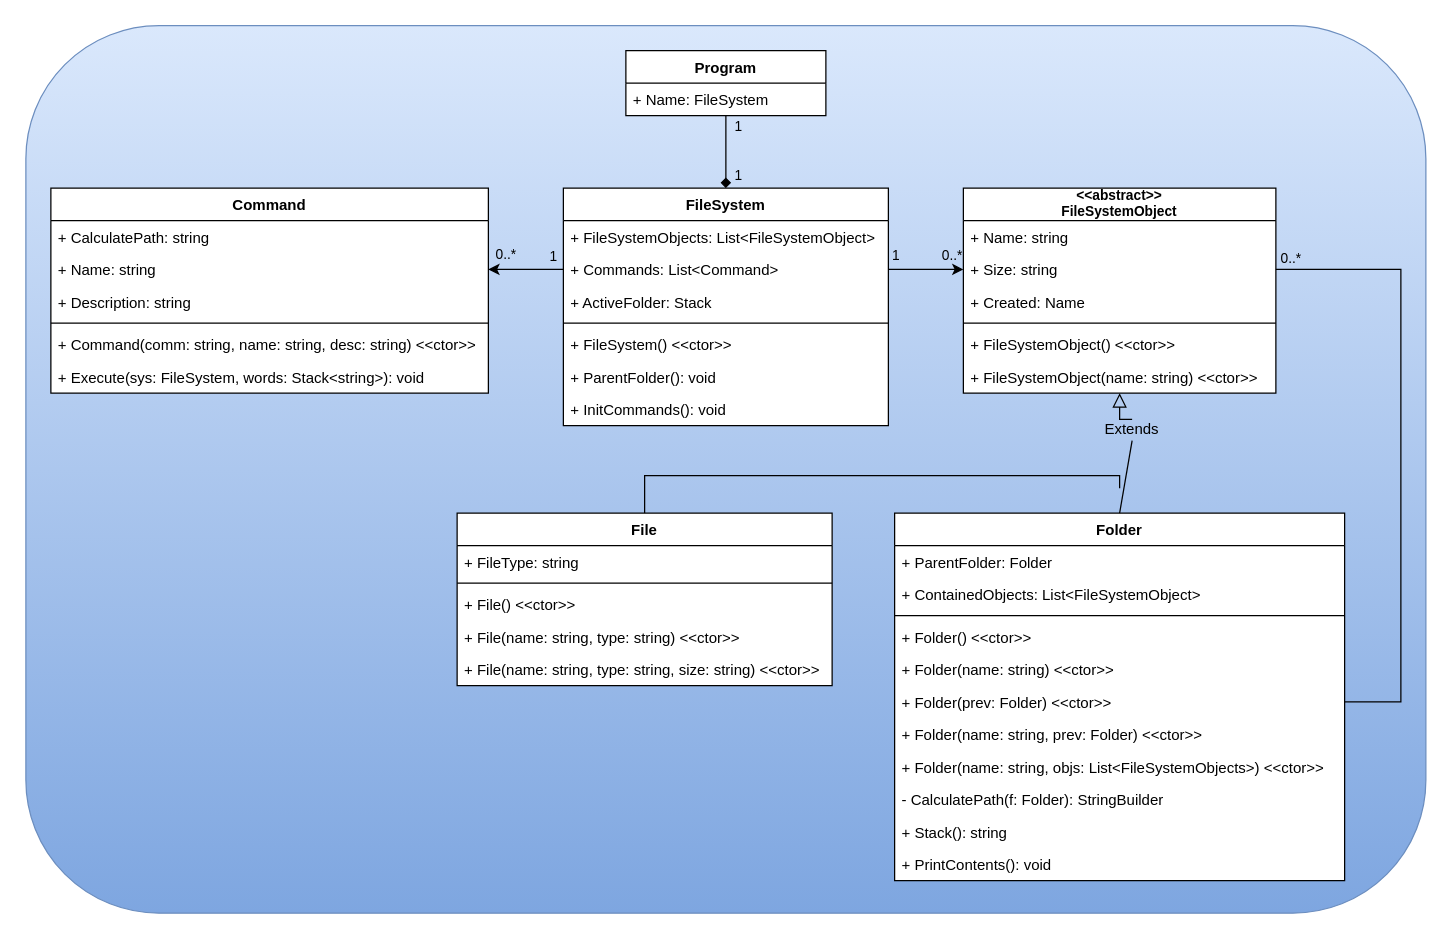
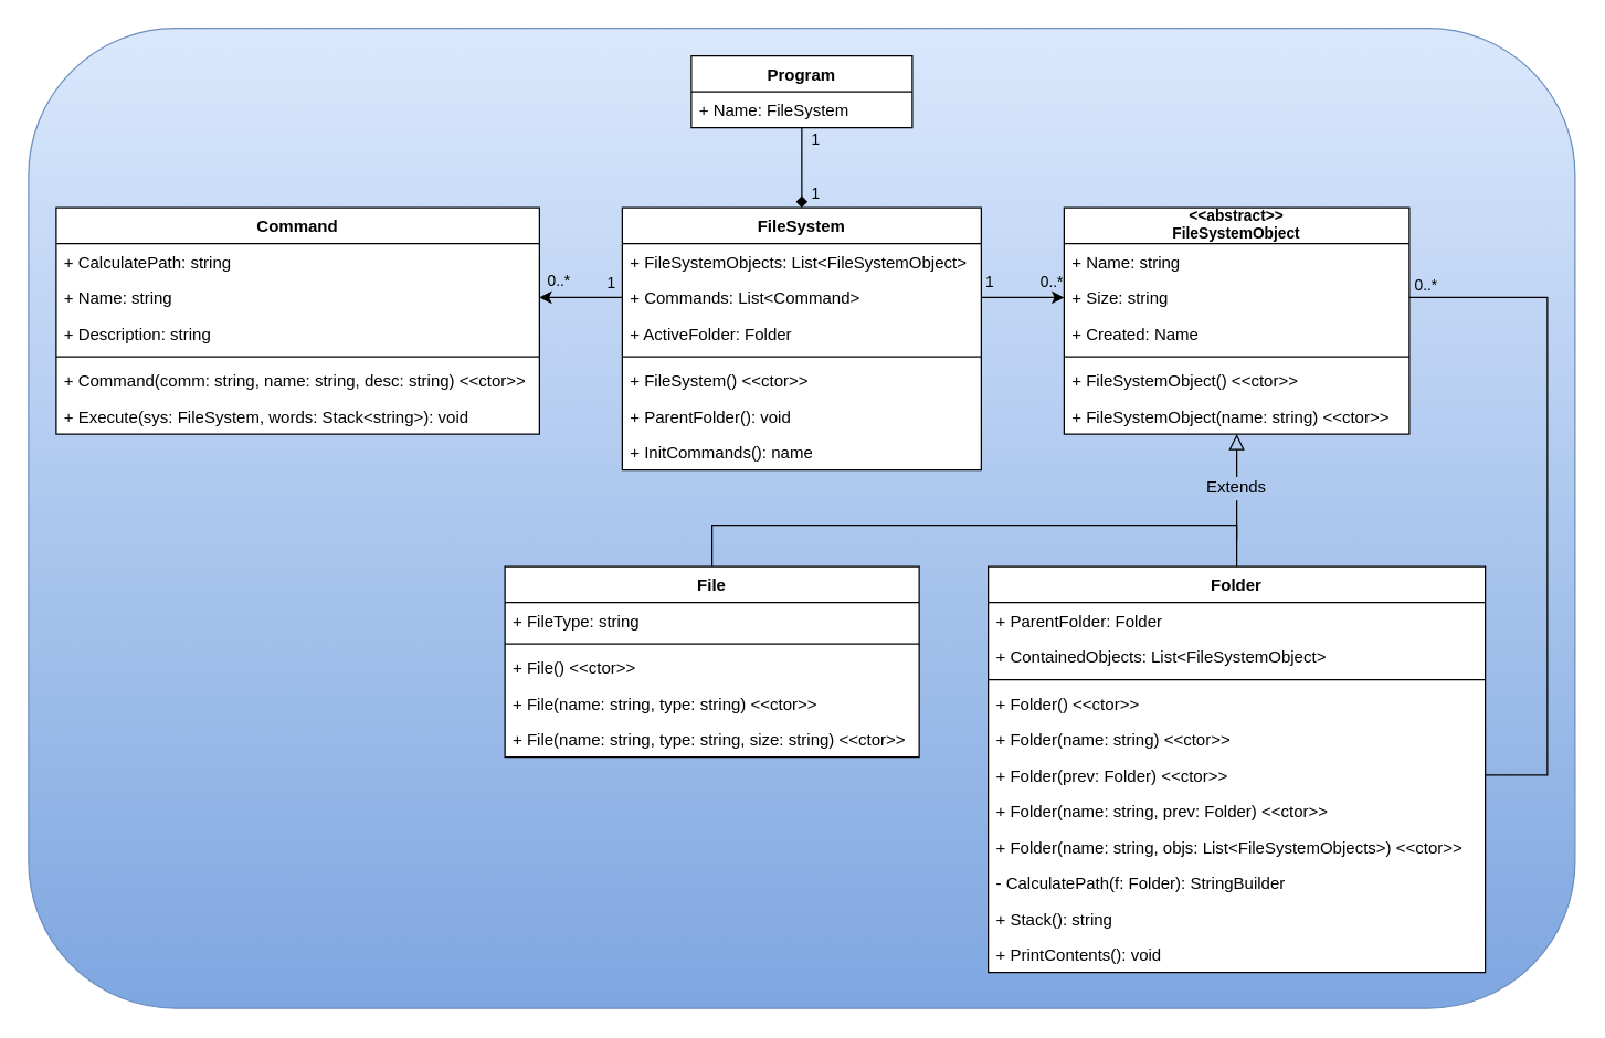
  <mxCell id="0" />
  <mxCell id="1" parent="0" />
  <mxCell id="2" value="" style="rounded=1;whiteSpace=wrap;html=1;labelBackgroundColor=none;strokeWidth=1;fillColor=#dae8fc;strokeColor=#6c8ebf;gradientColor=#7ea6e0;" vertex="1" parent="1"><mxGeometry x="20" y="20" width="1120" height="710" as="geometry" /></mxCell>
  <mxCell id="3" value="" style="rounded=0;whiteSpace=wrap;html=1;labelBackgroundColor=none;strokeWidth=1;fillColor=#ffffff;gradientColor=none;strokeColor=none;" vertex="1" parent="1"><mxGeometry x="40" y="150" width="350" height="164" as="geometry" /></mxCell>
  <mxCell id="4" value="" style="rounded=0;whiteSpace=wrap;html=1;labelBackgroundColor=none;strokeWidth=1;fillColor=#ffffff;gradientColor=none;strokeColor=none;" vertex="1" parent="1"><mxGeometry x="365" y="410" width="300" height="138" as="geometry" /></mxCell>
  <mxCell id="5" value="" style="rounded=0;whiteSpace=wrap;html=1;labelBackgroundColor=none;strokeWidth=1;fillColor=#ffffff;gradientColor=none;strokeColor=none;" vertex="1" parent="1"><mxGeometry x="715" y="410" width="360" height="294" as="geometry" /></mxCell>
  <mxCell id="6" value="" style="rounded=0;whiteSpace=wrap;html=1;labelBackgroundColor=none;strokeWidth=1;fillColor=#ffffff;gradientColor=none;strokeColor=none;" vertex="1" parent="1"><mxGeometry x="770" y="150" width="250" height="164" as="geometry" /></mxCell>
  <mxCell id="7" value="" style="rounded=0;whiteSpace=wrap;html=1;labelBackgroundColor=none;strokeWidth=1;fillColor=#ffffff;gradientColor=none;strokeColor=none;" vertex="1" parent="1"><mxGeometry x="450" y="150" width="260" height="190" as="geometry" /></mxCell>
  <mxCell id="8" style="edgeStyle=orthogonalEdgeStyle;rounded=0;orthogonalLoop=1;jettySize=auto;html=1;exitX=1;exitY=0.5;exitDx=0;exitDy=0;entryX=0;entryY=0.5;entryDx=0;entryDy=0;" parent="1" source="13" target="34" edge="1"><mxGeometry relative="1" as="geometry" /></mxCell>
  <mxCell id="9" value="0..*" style="edgeLabel;html=1;align=center;verticalAlign=middle;resizable=0;points=[];labelBackgroundColor=none;" parent="8" vertex="1" connectable="0"><mxGeometry x="-0.3" y="-1" relative="1" as="geometry"><mxPoint x="29.07" y="-13" as="offset" /></mxGeometry></mxCell>
  <mxCell id="10" value="1" style="edgeLabel;html=1;align=center;verticalAlign=middle;resizable=0;points=[];labelBackgroundColor=none;" parent="8" vertex="1" connectable="0"><mxGeometry x="-0.7" y="1" relative="1" as="geometry"><mxPoint x="-3.33" y="-11" as="offset" /></mxGeometry></mxCell>
  <mxCell id="11" value="FileSystem" style="swimlane;fontStyle=1;align=center;verticalAlign=top;childLayout=stackLayout;horizontal=1;startSize=26;horizontalStack=0;resizeParent=1;resizeParentMax=0;resizeLast=0;collapsible=1;marginBottom=0;labelBackgroundColor=none;" parent="1" vertex="1"><mxGeometry x="450" y="150" width="260" height="190" as="geometry" /></mxCell>
  <mxCell id="12" value="+ FileSystemObjects: List&lt;FileSystemObject&gt;" style="text;strokeColor=none;fillColor=none;align=left;verticalAlign=top;spacingLeft=4;spacingRight=4;overflow=hidden;rotatable=0;points=[[0,0.5],[1,0.5]];portConstraint=eastwest;" parent="11" vertex="1"><mxGeometry y="26" width="260" height="26" as="geometry" /></mxCell>
  <mxCell id="13" value="+ Commands: List&lt;Command&gt;" style="text;strokeColor=none;fillColor=none;align=left;verticalAlign=top;spacingLeft=4;spacingRight=4;overflow=hidden;rotatable=0;points=[[0,0.5],[1,0.5]];portConstraint=eastwest;" parent="11" vertex="1"><mxGeometry y="52" width="260" height="26" as="geometry" /></mxCell>
- <mxCell id="14" value="+ ActiveFolder: Stack" style="text;strokeColor=none;align=left;verticalAlign=top;spacingLeft=4;spacingRight=4;overflow=hidden;rotatable=0;points=[[0,0.5],[1,0.5]];portConstraint=eastwest;" parent="11" vertex="1"><mxGeometry y="78" width="260" height="26" as="geometry" /></mxCell>
+ <mxCell id="14" value="+ ActiveFolder: Folder" style="text;strokeColor=none;align=left;verticalAlign=top;spacingLeft=4;spacingRight=4;overflow=hidden;rotatable=0;points=[[0,0.5],[1,0.5]];portConstraint=eastwest;" parent="11" vertex="1"><mxGeometry y="78" width="260" height="26" as="geometry" /></mxCell>
  <mxCell id="15" value="" style="line;strokeWidth=1;fillColor=none;align=left;verticalAlign=middle;spacingTop=-1;spacingLeft=3;spacingRight=3;rotatable=0;labelPosition=right;points=[];portConstraint=eastwest;" parent="11" vertex="1"><mxGeometry y="104" width="260" height="8" as="geometry" /></mxCell>
  <mxCell id="16" value="+ FileSystem() &lt;&lt;ctor&gt;&gt;" style="text;strokeColor=none;fillColor=none;align=left;verticalAlign=top;spacingLeft=4;spacingRight=4;overflow=hidden;rotatable=0;points=[[0,0.5],[1,0.5]];portConstraint=eastwest;" parent="11" vertex="1"><mxGeometry y="112" width="260" height="26" as="geometry" /></mxCell>
  <mxCell id="17" value="+ ParentFolder(): void" style="text;strokeColor=none;fillColor=none;align=left;verticalAlign=top;spacingLeft=4;spacingRight=4;overflow=hidden;rotatable=0;points=[[0,0.5],[1,0.5]];portConstraint=eastwest;" parent="11" vertex="1"><mxGeometry y="138" width="260" height="26" as="geometry" /></mxCell>
- <mxCell id="18" value="+ InitCommands(): void" style="text;strokeColor=none;fillColor=none;align=left;verticalAlign=top;spacingLeft=4;spacingRight=4;overflow=hidden;rotatable=0;points=[[0,0.5],[1,0.5]];portConstraint=eastwest;" parent="11" vertex="1"><mxGeometry y="164" width="260" height="26" as="geometry" /></mxCell>
+ <mxCell id="18" value="+ InitCommands(): name" style="text;strokeColor=none;fillColor=none;align=left;verticalAlign=top;spacingLeft=4;spacingRight=4;overflow=hidden;rotatable=0;points=[[0,0.5],[1,0.5]];portConstraint=eastwest;" parent="11" vertex="1"><mxGeometry y="164" width="260" height="26" as="geometry" /></mxCell>
  <mxCell id="19" style="edgeStyle=orthogonalEdgeStyle;rounded=0;orthogonalLoop=1;jettySize=auto;html=1;exitX=0.5;exitY=1;exitDx=0;exitDy=0;entryX=0.5;entryY=0;entryDx=0;entryDy=0;endArrow=diamond;" parent="1" source="63" target="11" edge="1"><mxGeometry relative="1" as="geometry" /></mxCell>
  <mxCell id="20" value="1" style="edgeLabel;html=1;align=center;verticalAlign=middle;resizable=0;points=[];labelBackgroundColor=none;" parent="19" vertex="1" connectable="0"><mxGeometry x="-0.281" relative="1" as="geometry"><mxPoint x="9" y="26.8" as="offset" /></mxGeometry></mxCell>
  <mxCell id="21" value="1" style="edgeLabel;html=1;align=center;verticalAlign=middle;resizable=0;points=[];labelBackgroundColor=none;" parent="19" vertex="1" connectable="0"><mxGeometry x="-0.298" y="1" relative="1" as="geometry"><mxPoint x="8" y="-11.8" as="offset" /></mxGeometry></mxCell>
  <mxCell id="22" value="Command" style="swimlane;fontStyle=1;align=center;verticalAlign=top;childLayout=stackLayout;horizontal=1;startSize=26;horizontalStack=0;resizeParent=1;resizeParentMax=0;resizeLast=0;collapsible=1;marginBottom=0;labelBackgroundColor=none;" parent="1" vertex="1"><mxGeometry x="40" y="150" width="350" height="164" as="geometry" /></mxCell>
  <mxCell id="23" value="+ CalculatePath: string" style="text;strokeColor=none;fillColor=none;align=left;verticalAlign=top;spacingLeft=4;spacingRight=4;overflow=hidden;rotatable=0;points=[[0,0.5],[1,0.5]];portConstraint=eastwest;" parent="22" vertex="1"><mxGeometry y="26" width="350" height="26" as="geometry" /></mxCell>
  <mxCell id="24" value="+ Name: string" style="text;strokeColor=none;fillColor=none;align=left;verticalAlign=top;spacingLeft=4;spacingRight=4;overflow=hidden;rotatable=0;points=[[0,0.5],[1,0.5]];portConstraint=eastwest;" parent="22" vertex="1"><mxGeometry y="52" width="350" height="26" as="geometry" /></mxCell>
  <mxCell id="25" value="+ Description: string" style="text;strokeColor=none;fillColor=none;align=left;verticalAlign=top;spacingLeft=4;spacingRight=4;overflow=hidden;rotatable=0;points=[[0,0.5],[1,0.5]];portConstraint=eastwest;" parent="22" vertex="1"><mxGeometry y="78" width="350" height="26" as="geometry" /></mxCell>
  <mxCell id="26" value="" style="line;strokeWidth=1;fillColor=none;align=left;verticalAlign=middle;spacingTop=-1;spacingLeft=3;spacingRight=3;rotatable=0;labelPosition=right;points=[];portConstraint=eastwest;" parent="22" vertex="1"><mxGeometry y="104" width="350" height="8" as="geometry" /></mxCell>
  <mxCell id="27" value="+ Command(comm: string, name: string, desc: string) &lt;&lt;ctor&gt;&gt;" style="text;strokeColor=none;fillColor=none;align=left;verticalAlign=top;spacingLeft=4;spacingRight=4;overflow=hidden;rotatable=0;points=[[0,0.5],[1,0.5]];portConstraint=eastwest;" parent="22" vertex="1"><mxGeometry y="112" width="350" height="26" as="geometry" /></mxCell>
  <mxCell id="28" value="+ Execute(sys: FileSystem, words: Stack&lt;string&gt;): void" style="text;strokeColor=none;fillColor=none;align=left;verticalAlign=top;spacingLeft=4;spacingRight=4;overflow=hidden;rotatable=0;points=[[0,0.5],[1,0.5]];portConstraint=eastwest;" parent="22" vertex="1"><mxGeometry y="138" width="350" height="26" as="geometry" /></mxCell>
  <mxCell id="29" style="edgeStyle=orthogonalEdgeStyle;rounded=0;orthogonalLoop=1;jettySize=auto;html=1;exitX=0;exitY=0.5;exitDx=0;exitDy=0;entryX=1;entryY=0.5;entryDx=0;entryDy=0;" parent="1" source="13" target="24" edge="1"><mxGeometry relative="1" as="geometry" /></mxCell>
  <mxCell id="30" value="0..*" style="edgeLabel;html=1;align=center;verticalAlign=middle;resizable=0;points=[];labelBackgroundColor=none;" parent="29" vertex="1" connectable="0"><mxGeometry x="0.371" y="-1" relative="1" as="geometry"><mxPoint x="-5.81" y="-12" as="offset" /></mxGeometry></mxCell>
  <mxCell id="31" value="1" style="edgeLabel;html=1;align=center;verticalAlign=middle;resizable=0;points=[];labelBackgroundColor=none;" parent="29" vertex="1" connectable="0"><mxGeometry x="-0.252" relative="1" as="geometry"><mxPoint x="13.6" y="-11" as="offset" /></mxGeometry></mxCell>
  <mxCell id="32" value="&lt;&lt;abstract&gt;&gt;&#10;FileSystemObject" style="swimlane;fontStyle=1;align=center;verticalAlign=top;childLayout=stackLayout;horizontal=1;startSize=26;horizontalStack=0;resizeParent=1;resizeParentMax=0;resizeLast=0;collapsible=1;marginBottom=0;labelBackgroundColor=none;spacingTop=-7;glass=0;fontSize=11;" parent="1" vertex="1"><mxGeometry x="770" y="150" width="250" height="164" as="geometry" /></mxCell>
  <mxCell id="33" value="+ Name: string" style="text;strokeColor=none;fillColor=none;align=left;verticalAlign=top;spacingLeft=4;spacingRight=4;overflow=hidden;rotatable=0;points=[[0,0.5],[1,0.5]];portConstraint=eastwest;" parent="32" vertex="1"><mxGeometry y="26" width="250" height="26" as="geometry" /></mxCell>
  <mxCell id="34" value="+ Size: string" style="text;strokeColor=none;fillColor=none;align=left;verticalAlign=top;spacingLeft=4;spacingRight=4;overflow=hidden;rotatable=0;points=[[0,0.5],[1,0.5]];portConstraint=eastwest;" parent="32" vertex="1"><mxGeometry y="52" width="250" height="26" as="geometry" /></mxCell>
  <mxCell id="35" value="+ Created: Name" style="text;strokeColor=none;fillColor=none;align=left;verticalAlign=top;spacingLeft=4;spacingRight=4;overflow=hidden;rotatable=0;points=[[0,0.5],[1,0.5]];portConstraint=eastwest;" parent="32" vertex="1"><mxGeometry y="78" width="250" height="26" as="geometry" /></mxCell>
  <mxCell id="36" value="" style="line;strokeWidth=1;fillColor=none;align=left;verticalAlign=middle;spacingTop=-1;spacingLeft=3;spacingRight=3;rotatable=0;labelPosition=right;points=[];portConstraint=eastwest;" parent="32" vertex="1"><mxGeometry y="104" width="250" height="8" as="geometry" /></mxCell>
  <mxCell id="37" value="+ FileSystemObject() &lt;&lt;ctor&gt;&gt;" style="text;strokeColor=none;fillColor=none;align=left;verticalAlign=top;spacingLeft=4;spacingRight=4;overflow=hidden;rotatable=0;points=[[0,0.5],[1,0.5]];portConstraint=eastwest;fontStyle=0" parent="32" vertex="1"><mxGeometry y="112" width="250" height="26" as="geometry" /></mxCell>
  <mxCell id="38" value="+ FileSystemObject(name: string) &lt;&lt;ctor&gt;&gt;" style="text;strokeColor=none;fillColor=none;align=left;verticalAlign=top;spacingLeft=4;spacingRight=4;overflow=hidden;rotatable=0;points=[[0,0.5],[1,0.5]];portConstraint=eastwest;" parent="32" vertex="1"><mxGeometry y="138" width="250" height="26" as="geometry" /></mxCell>
  <mxCell id="39" style="edgeStyle=orthogonalEdgeStyle;rounded=0;orthogonalLoop=1;jettySize=auto;html=1;exitX=0.5;exitY=0;exitDx=0;exitDy=0;endArrow=none;endFill=0;" parent="1" edge="1"><mxGeometry relative="1" as="geometry"><mxPoint x="895" y="390" as="targetPoint" /><mxPoint x="515" y="410" as="sourcePoint" /><Array as="points"><mxPoint x="515" y="380" /><mxPoint x="895" y="380" /></Array></mxGeometry></mxCell>
  <mxCell id="40" value="File" style="swimlane;fontStyle=1;align=center;verticalAlign=top;childLayout=stackLayout;horizontal=1;startSize=26;horizontalStack=0;resizeParent=1;resizeParentMax=0;resizeLast=0;collapsible=1;marginBottom=0;labelBackgroundColor=none;" parent="1" vertex="1"><mxGeometry x="365" y="410" width="300" height="138" as="geometry" /></mxCell>
  <mxCell id="41" value="+ FileType: string" style="text;strokeColor=none;fillColor=none;align=left;verticalAlign=top;spacingLeft=4;spacingRight=4;overflow=hidden;rotatable=0;points=[[0,0.5],[1,0.5]];portConstraint=eastwest;" parent="40" vertex="1"><mxGeometry y="26" width="300" height="26" as="geometry" /></mxCell>
  <mxCell id="42" value="" style="line;strokeWidth=1;fillColor=none;align=left;verticalAlign=middle;spacingTop=-1;spacingLeft=3;spacingRight=3;rotatable=0;labelPosition=right;points=[];portConstraint=eastwest;" parent="40" vertex="1"><mxGeometry y="52" width="300" height="8" as="geometry" /></mxCell>
  <mxCell id="43" value="+ File() &lt;&lt;ctor&gt;&gt;" style="text;strokeColor=none;fillColor=none;align=left;verticalAlign=top;spacingLeft=4;spacingRight=4;overflow=hidden;rotatable=0;points=[[0,0.5],[1,0.5]];portConstraint=eastwest;fontStyle=0" parent="40" vertex="1"><mxGeometry y="60" width="300" height="26" as="geometry" /></mxCell>
  <mxCell id="44" value="+ File(name: string, type: string) &lt;&lt;ctor&gt;&gt;" style="text;strokeColor=none;fillColor=none;align=left;verticalAlign=top;spacingLeft=4;spacingRight=4;overflow=hidden;rotatable=0;points=[[0,0.5],[1,0.5]];portConstraint=eastwest;" parent="40" vertex="1"><mxGeometry y="86" width="300" height="26" as="geometry" /></mxCell>
  <mxCell id="45" value="+ File(name: string, type: string, size: string) &lt;&lt;ctor&gt;&gt;" style="text;strokeColor=none;fillColor=none;align=left;verticalAlign=top;spacingLeft=4;spacingRight=4;overflow=hidden;rotatable=0;points=[[0,0.5],[1,0.5]];portConstraint=eastwest;" parent="40" vertex="1"><mxGeometry y="112" width="300" height="26" as="geometry" /></mxCell>
  <mxCell id="46" value="Folder" style="swimlane;fontStyle=1;align=center;verticalAlign=top;childLayout=stackLayout;horizontal=1;startSize=26;horizontalStack=0;resizeParent=1;resizeParentMax=0;resizeLast=0;collapsible=1;marginBottom=0;labelBackgroundColor=none;" parent="1" vertex="1"><mxGeometry x="715" y="410" width="360" height="294" as="geometry" /></mxCell>
  <mxCell id="47" value="+ ParentFolder: Folder" style="text;strokeColor=none;fillColor=none;align=left;verticalAlign=top;spacingLeft=4;spacingRight=4;overflow=hidden;rotatable=0;points=[[0,0.5],[1,0.5]];portConstraint=eastwest;" parent="46" vertex="1"><mxGeometry y="26" width="360" height="26" as="geometry" /></mxCell>
  <mxCell id="48" value="+ ContainedObjects: List&lt;FileSystemObject&gt;" style="text;strokeColor=none;fillColor=none;align=left;verticalAlign=top;spacingLeft=4;spacingRight=4;overflow=hidden;rotatable=0;points=[[0,0.5],[1,0.5]];portConstraint=eastwest;" parent="46" vertex="1"><mxGeometry y="52" width="360" height="26" as="geometry" /></mxCell>
  <mxCell id="49" value="" style="line;strokeWidth=1;fillColor=none;align=left;verticalAlign=middle;spacingTop=-1;spacingLeft=3;spacingRight=3;rotatable=0;labelPosition=right;points=[];portConstraint=eastwest;" parent="46" vertex="1"><mxGeometry y="78" width="360" height="8" as="geometry" /></mxCell>
  <mxCell id="50" value="+ Folder() &lt;&lt;ctor&gt;&gt;" style="text;strokeColor=none;fillColor=none;align=left;verticalAlign=top;spacingLeft=4;spacingRight=4;overflow=hidden;rotatable=0;points=[[0,0.5],[1,0.5]];portConstraint=eastwest;fontStyle=0" parent="46" vertex="1"><mxGeometry y="86" width="360" height="26" as="geometry" /></mxCell>
  <mxCell id="51" value="+ Folder(name: string) &lt;&lt;ctor&gt;&gt;" style="text;strokeColor=none;fillColor=none;align=left;verticalAlign=top;spacingLeft=4;spacingRight=4;overflow=hidden;rotatable=0;points=[[0,0.5],[1,0.5]];portConstraint=eastwest;" parent="46" vertex="1"><mxGeometry y="112" width="360" height="26" as="geometry" /></mxCell>
  <mxCell id="52" value="+ Folder(prev: Folder) &lt;&lt;ctor&gt;&gt;" style="text;strokeColor=none;fillColor=none;align=left;verticalAlign=top;spacingLeft=4;spacingRight=4;overflow=hidden;rotatable=0;points=[[0,0.5],[1,0.5]];portConstraint=eastwest;" parent="46" vertex="1"><mxGeometry y="138" width="360" height="26" as="geometry" /></mxCell>
  <mxCell id="53" value="+ Folder(name: string, prev: Folder) &lt;&lt;ctor&gt;&gt;" style="text;strokeColor=none;fillColor=none;align=left;verticalAlign=top;spacingLeft=4;spacingRight=4;overflow=hidden;rotatable=0;points=[[0,0.5],[1,0.5]];portConstraint=eastwest;" parent="46" vertex="1"><mxGeometry y="164" width="360" height="26" as="geometry" /></mxCell>
  <mxCell id="54" value="+ Folder(name: string, objs: List&lt;FileSystemObjects&gt;) &lt;&lt;ctor&gt;&gt;" style="text;strokeColor=none;fillColor=none;align=left;verticalAlign=top;spacingLeft=4;spacingRight=4;overflow=hidden;rotatable=0;points=[[0,0.5],[1,0.5]];portConstraint=eastwest;" parent="46" vertex="1"><mxGeometry y="190" width="360" height="26" as="geometry" /></mxCell>
  <mxCell id="55" value="- CalculatePath(f: Folder): StringBuilder" style="text;strokeColor=none;fillColor=none;align=left;verticalAlign=top;spacingLeft=4;spacingRight=4;overflow=hidden;rotatable=0;points=[[0,0.5],[1,0.5]];portConstraint=eastwest;fontStyle=0" parent="46" vertex="1"><mxGeometry y="216" width="360" height="26" as="geometry" /></mxCell>
  <mxCell id="56" value="+ Stack(): string" style="text;strokeColor=none;fillColor=none;align=left;verticalAlign=top;spacingLeft=4;spacingRight=4;overflow=hidden;rotatable=0;points=[[0,0.5],[1,0.5]];portConstraint=eastwest;fontStyle=0" parent="46" vertex="1"><mxGeometry y="242" width="360" height="26" as="geometry" /></mxCell>
  <mxCell id="57" value="+ PrintContents(): void" style="text;strokeColor=none;fillColor=none;align=left;verticalAlign=top;spacingLeft=4;spacingRight=4;overflow=hidden;rotatable=0;points=[[0,0.5],[1,0.5]];portConstraint=eastwest;fontStyle=0" parent="46" vertex="1"><mxGeometry y="268" width="360" height="26" as="geometry" /></mxCell>
  <mxCell id="58" value="" style="endArrow=none;endSize=16;endFill=0;html=1;exitX=0.5;exitY=0;exitDx=0;exitDy=0;entryX=0.5;entryY=1;entryDx=0;entryDy=0;" parent="1" source="46" target="66" edge="1"><mxGeometry width="160" relative="1" as="geometry"><mxPoint x="1007" y="330" as="sourcePoint" /><mxPoint x="1167" y="330" as="targetPoint" /></mxGeometry></mxCell>
  <mxCell id="59" style="edgeStyle=orthogonalEdgeStyle;rounded=0;orthogonalLoop=1;jettySize=auto;html=1;exitX=1;exitY=0.5;exitDx=0;exitDy=0;entryX=1;entryY=0.5;entryDx=0;entryDy=0;endArrow=none;endFill=0;" parent="1" source="52" target="34" edge="1"><mxGeometry relative="1" as="geometry"><Array as="points"><mxPoint x="1120" y="561" /><mxPoint x="1120" y="215" /></Array></mxGeometry></mxCell>
  <mxCell id="60" value="0..*" style="edgeLabel;html=1;align=center;verticalAlign=middle;resizable=0;points=[];labelBackgroundColor=none;" parent="59" vertex="1" connectable="0"><mxGeometry x="0.943" y="-1" relative="1" as="geometry"><mxPoint x="-3" y="-9" as="offset" /></mxGeometry></mxCell>
  <mxCell id="61" value="" style="group" vertex="1" connectable="0" parent="1"><mxGeometry x="500" y="40" width="160" height="52" as="geometry" /></mxCell>
  <mxCell id="62" value="" style="rounded=0;whiteSpace=wrap;html=1;labelBackgroundColor=none;strokeWidth=1;fillColor=#ffffff;gradientColor=none;strokeColor=none;" vertex="1" parent="61"><mxGeometry width="160" height="52" as="geometry" /></mxCell>
  <mxCell id="63" value="Program" style="swimlane;fontStyle=1;align=center;verticalAlign=top;childLayout=stackLayout;horizontal=1;startSize=26;horizontalStack=0;resizeParent=1;resizeParentMax=0;resizeLast=0;collapsible=1;marginBottom=0;labelBackgroundColor=none;" parent="61" vertex="1"><mxGeometry width="160" height="52" as="geometry" /></mxCell>
  <mxCell id="64" value="+ Name: FileSystem" style="text;strokeColor=none;fillColor=none;align=left;verticalAlign=top;spacingLeft=4;spacingRight=4;overflow=hidden;rotatable=0;points=[[0,0.5],[1,0.5]];portConstraint=eastwest;" parent="63" vertex="1"><mxGeometry y="26" width="160" height="26" as="geometry" /></mxCell>
  <mxCell id="65" style="edgeStyle=orthogonalEdgeStyle;rounded=0;orthogonalLoop=1;jettySize=auto;html=1;exitX=0.5;exitY=0;exitDx=0;exitDy=0;entryX=0.5;entryY=1;entryDx=0;entryDy=0;endArrow=block;endFill=0;fontSize=42;strokeWidth=1;jumpSize=6;endSize=9;" edge="1" parent="1" source="66" target="32"><mxGeometry relative="1" as="geometry" /></mxCell>
- <mxCell id="66" value="Extends" style="text;html=1;strokeColor=none;fillColor=none;align=center;verticalAlign=bottom;whiteSpace=wrap;rounded=0;labelBackgroundColor=none;" vertex="1" parent="1"><mxGeometry x="883" y="335" width="44" height="17" as="geometry" /></mxCell>
+ <mxCell id="66" value="Extends" style="text;html=1;strokeColor=none;fillColor=none;align=center;verticalAlign=bottom;whiteSpace=wrap;rounded=0;labelBackgroundColor=none;" vertex="1" parent="1"><mxGeometry x="873" y="345" width="44" height="17" as="geometry" /></mxCell>
